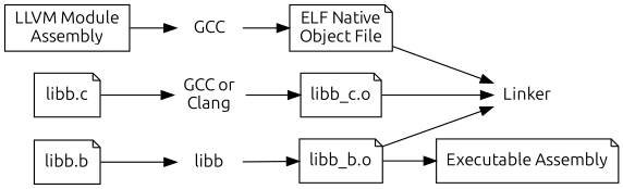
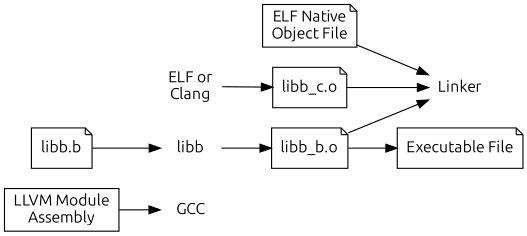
  digraph {
    fontname=Ubuntu
    rankdir=LR
    node [fontname=Ubuntu shape=note]
    edge [fontname=Ubuntu]
    n1 [label="LLVM Module\nAssembly" shape=rect]
    n2 [label=GCC shape=plaintext]
    n3 [label="ELF Native\nObject File"]
    n4 [label=Linker shape=plaintext]
-   n5 [label="Executable Assembly"]
+   n5 [label="Executable File"]
    n6 [label="libb_c.o"]
-   n7 [label="libb.c"]
-   n8 [label="GCC or\nClang" shape=plaintext]
+   n8 [label="ELF or\nClang" shape=plaintext]
    n9 [label="libb.b"]
    n10 [label=libb shape=plaintext]
    n11 [label="libb_b.o"]
    n1 -> n2
-   n2 -> n3
    n3 -> n4
    n6 -> n4
-   n7 -> n8
    n8 -> n6
    n9 -> n10
    n10 -> n11
    n11 -> n4
    n11 -> n5
  }
